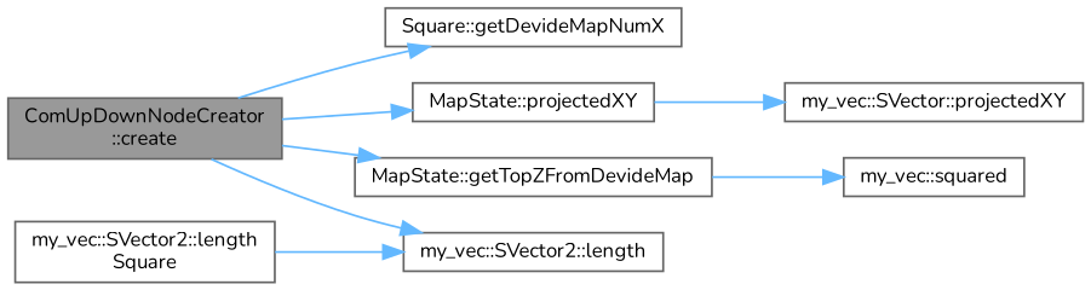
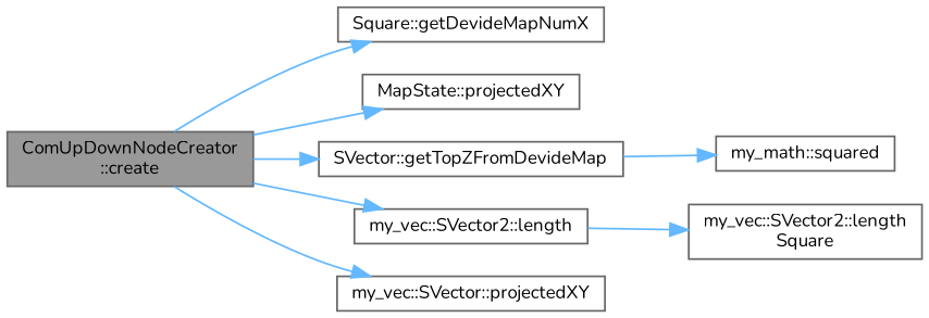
  digraph {
    fontname=Nunito
    rankdir=LR
    node [color=grey40 fillcolor=white fontname=Nunito fontsize=10 shape=box style=filled]
    edge [color=steelblue1 fontname=Nunito fontsize=10 labelfontname=Helvetica labelfontsize=10 style=solid]
    n1 [color=gray40 fillcolor=grey60 fontcolor=black height=0.2 label="ComUpDownNodeCreator\l::create" width=0.4]
    n2 [height=0.2 label="Square::getDevideMapNumX" width=0.4]
    n3 [height=0.2 label="MapState::projectedXY" width=0.4]
-   n4 [height=0.2 label="MapState::getTopZFromDevideMap" width=0.4]
+   n4 [height=0.2 label="SVector::getTopZFromDevideMap" width=0.4]
    n5 [height=0.2 label="my_vec::SVector2::length" width=0.4]
    n6 [height=0.2 label="my_vec::SVector::projectedXY" width=0.4]
-   n7 [height=0.2 label="my_vec::squared" width=0.4]
+   n7 [height=0.2 label="my_math::squared" width=0.4]
    n8 [height=0.2 label="my_vec::SVector2::length\lSquare" width=0.4]
    n1 -> n2
    n1 -> n3
    n1 -> n4
    n1 -> n5
-   n3 -> n6
+   n1 -> n6
    n4 -> n7
-   n8 -> n5
+   n5 -> n8
  }
